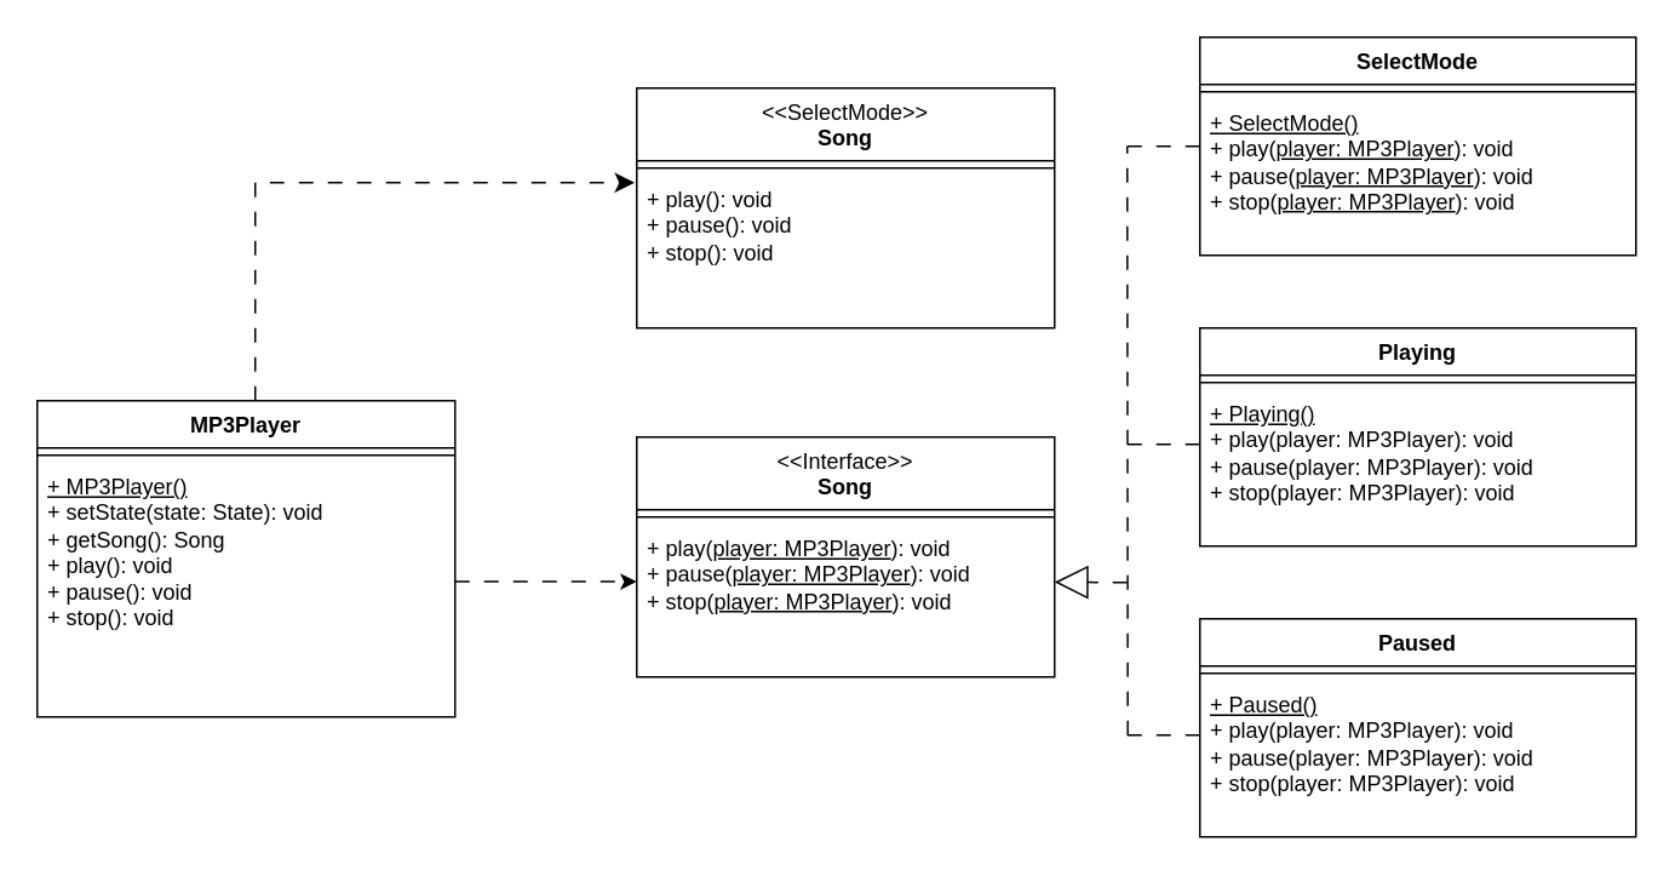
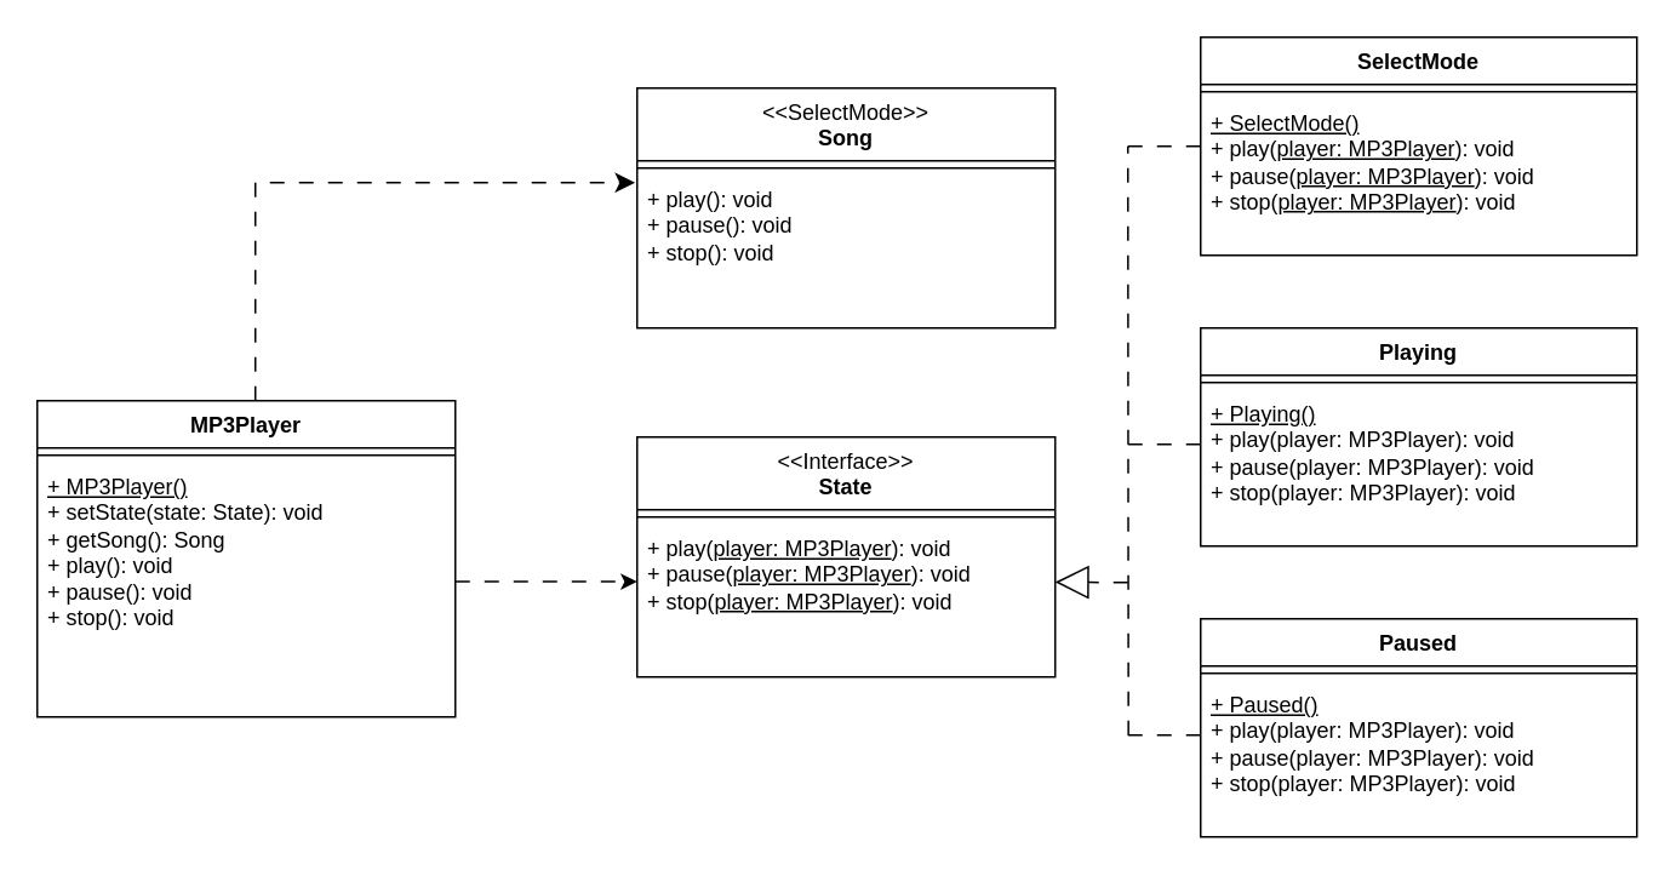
  <mxCell id="0" />
  <mxCell id="1" parent="0" />
- <mxCell id="2" value="&lt;span style=&quot;font-weight: normal;&quot;&gt;&amp;lt;&amp;lt;Interface&amp;gt;&amp;gt;&lt;/span&gt;&lt;div&gt;Song&lt;/div&gt;" style="swimlane;fontStyle=1;align=center;verticalAlign=top;childLayout=stackLayout;horizontal=1;startSize=40;horizontalStack=0;resizeParent=1;resizeParentMax=0;resizeLast=0;collapsible=1;marginBottom=0;whiteSpace=wrap;html=1;" parent="1" vertex="1"><mxGeometry x="350" y="240" width="230" height="132" as="geometry" /></mxCell>
+ <mxCell id="2" value="&lt;span style=&quot;font-weight: normal;&quot;&gt;&amp;lt;&amp;lt;Interface&amp;gt;&amp;gt;&lt;/span&gt;&lt;div&gt;State&lt;/div&gt;" style="swimlane;fontStyle=1;align=center;verticalAlign=top;childLayout=stackLayout;horizontal=1;startSize=40;horizontalStack=0;resizeParent=1;resizeParentMax=0;resizeLast=0;collapsible=1;marginBottom=0;whiteSpace=wrap;html=1;" parent="1" vertex="1"><mxGeometry x="350" y="240" width="230" height="132" as="geometry" /></mxCell>
  <mxCell id="3" value="" style="line;strokeWidth=1;fillColor=none;align=left;verticalAlign=middle;spacingTop=-1;spacingLeft=3;spacingRight=3;rotatable=0;labelPosition=right;points=[];portConstraint=eastwest;strokeColor=inherit;" parent="2" vertex="1"><mxGeometry y="40" width="230" height="8" as="geometry" /></mxCell>
  <mxCell id="4" value="&lt;div&gt;+ play(&lt;u style=&quot;background-color: transparent; color: light-dark(rgb(0, 0, 0), rgb(255, 255, 255));&quot;&gt;player: MP3Player&lt;/u&gt;&lt;span style=&quot;background-color: transparent; color: light-dark(rgb(0, 0, 0), rgb(255, 255, 255));&quot;&gt;): void&lt;/span&gt;&lt;/div&gt;&lt;div&gt;+ pause(&lt;u style=&quot;background-color: transparent; color: light-dark(rgb(0, 0, 0), rgb(255, 255, 255));&quot;&gt;player: MP3Player&lt;/u&gt;&lt;span style=&quot;background-color: transparent; color: light-dark(rgb(0, 0, 0), rgb(255, 255, 255));&quot;&gt;): void&lt;/span&gt;&lt;/div&gt;&lt;div&gt;+ stop(&lt;u style=&quot;background-color: transparent; color: light-dark(rgb(0, 0, 0), rgb(255, 255, 255));&quot;&gt;player: MP3Player&lt;/u&gt;&lt;span style=&quot;background-color: transparent; color: light-dark(rgb(0, 0, 0), rgb(255, 255, 255));&quot;&gt;): void&lt;/span&gt;&lt;/div&gt;" style="text;strokeColor=none;fillColor=none;align=left;verticalAlign=top;spacingLeft=4;spacingRight=4;overflow=hidden;rotatable=0;points=[[0,0.5],[1,0.5]];portConstraint=eastwest;whiteSpace=wrap;html=1;" parent="2" vertex="1"><mxGeometry y="48" width="230" height="84" as="geometry" /></mxCell>
  <mxCell id="5" value="SelectMode" style="swimlane;fontStyle=1;align=center;verticalAlign=top;childLayout=stackLayout;horizontal=1;startSize=26;horizontalStack=0;resizeParent=1;resizeParentMax=0;resizeLast=0;collapsible=1;marginBottom=0;whiteSpace=wrap;html=1;" parent="1" vertex="1"><mxGeometry x="660" y="20" width="240" height="120" as="geometry" /></mxCell>
  <mxCell id="6" value="" style="line;strokeWidth=1;fillColor=none;align=left;verticalAlign=middle;spacingTop=-1;spacingLeft=3;spacingRight=3;rotatable=0;labelPosition=right;points=[];portConstraint=eastwest;strokeColor=inherit;" parent="5" vertex="1"><mxGeometry y="26" width="240" height="8" as="geometry" /></mxCell>
  <mxCell id="7" value="&lt;u&gt;+ SelectMode()&lt;/u&gt;&lt;div&gt;&lt;div&gt;+ play(&lt;u style=&quot;background-color: transparent; color: light-dark(rgb(0, 0, 0), rgb(255, 255, 255));&quot;&gt;player: MP3Player&lt;/u&gt;&lt;span style=&quot;background-color: transparent; color: light-dark(rgb(0, 0, 0), rgb(255, 255, 255));&quot;&gt;): void&lt;/span&gt;&lt;/div&gt;&lt;div&gt;+ pause(&lt;u style=&quot;background-color: transparent; color: light-dark(rgb(0, 0, 0), rgb(255, 255, 255));&quot;&gt;player: MP3Player&lt;/u&gt;&lt;span style=&quot;background-color: transparent; color: light-dark(rgb(0, 0, 0), rgb(255, 255, 255));&quot;&gt;): void&lt;/span&gt;&lt;/div&gt;&lt;div&gt;+ stop(&lt;u style=&quot;background-color: transparent; color: light-dark(rgb(0, 0, 0), rgb(255, 255, 255));&quot;&gt;player: MP3Player&lt;/u&gt;&lt;span style=&quot;background-color: transparent; color: light-dark(rgb(0, 0, 0), rgb(255, 255, 255));&quot;&gt;): void&lt;/span&gt;&lt;/div&gt;&lt;/div&gt;" style="text;strokeColor=none;fillColor=none;align=left;verticalAlign=top;spacingLeft=4;spacingRight=4;overflow=hidden;rotatable=0;points=[[0,0.5],[1,0.5]];portConstraint=eastwest;whiteSpace=wrap;html=1;" parent="5" vertex="1"><mxGeometry y="34" width="240" height="86" as="geometry" /></mxCell>
  <mxCell id="8" value="Playing" style="swimlane;fontStyle=1;align=center;verticalAlign=top;childLayout=stackLayout;horizontal=1;startSize=26;horizontalStack=0;resizeParent=1;resizeParentMax=0;resizeLast=0;collapsible=1;marginBottom=0;whiteSpace=wrap;html=1;" parent="1" vertex="1"><mxGeometry x="660" y="180" width="240" height="120" as="geometry" /></mxCell>
  <mxCell id="9" value="" style="line;strokeWidth=1;fillColor=none;align=left;verticalAlign=middle;spacingTop=-1;spacingLeft=3;spacingRight=3;rotatable=0;labelPosition=right;points=[];portConstraint=eastwest;strokeColor=inherit;" parent="8" vertex="1"><mxGeometry y="26" width="240" height="8" as="geometry" /></mxCell>
  <mxCell id="10" value="&lt;u&gt;+ Playing()&lt;/u&gt;&lt;div&gt;&lt;div&gt;+ play(&lt;span style=&quot;background-color: transparent; color: light-dark(rgb(0, 0, 0), rgb(255, 255, 255));&quot;&gt;player: MP3Player&lt;/span&gt;&lt;span style=&quot;background-color: transparent; color: light-dark(rgb(0, 0, 0), rgb(255, 255, 255));&quot;&gt;): void&lt;/span&gt;&lt;/div&gt;&lt;div&gt;+ pause(&lt;span style=&quot;background-color: transparent; color: light-dark(rgb(0, 0, 0), rgb(255, 255, 255));&quot;&gt;player: MP3Player&lt;/span&gt;&lt;span style=&quot;background-color: transparent; color: light-dark(rgb(0, 0, 0), rgb(255, 255, 255));&quot;&gt;): void&lt;/span&gt;&lt;/div&gt;&lt;div&gt;+ stop(&lt;span style=&quot;background-color: transparent; color: light-dark(rgb(0, 0, 0), rgb(255, 255, 255));&quot;&gt;player: MP3Player&lt;/span&gt;&lt;span style=&quot;background-color: transparent; color: light-dark(rgb(0, 0, 0), rgb(255, 255, 255));&quot;&gt;): void&lt;/span&gt;&lt;/div&gt;&lt;/div&gt;" style="text;strokeColor=none;fillColor=none;align=left;verticalAlign=top;spacingLeft=4;spacingRight=4;overflow=hidden;rotatable=0;points=[[0,0.5],[1,0.5]];portConstraint=eastwest;whiteSpace=wrap;html=1;" parent="8" vertex="1"><mxGeometry y="34" width="240" height="86" as="geometry" /></mxCell>
  <mxCell id="11" value="Paused" style="swimlane;fontStyle=1;align=center;verticalAlign=top;childLayout=stackLayout;horizontal=1;startSize=26;horizontalStack=0;resizeParent=1;resizeParentMax=0;resizeLast=0;collapsible=1;marginBottom=0;whiteSpace=wrap;html=1;" parent="1" vertex="1"><mxGeometry x="660" y="340" width="240" height="120" as="geometry" /></mxCell>
  <mxCell id="12" value="" style="line;strokeWidth=1;fillColor=none;align=left;verticalAlign=middle;spacingTop=-1;spacingLeft=3;spacingRight=3;rotatable=0;labelPosition=right;points=[];portConstraint=eastwest;strokeColor=inherit;" parent="11" vertex="1"><mxGeometry y="26" width="240" height="8" as="geometry" /></mxCell>
  <mxCell id="13" value="&lt;u&gt;+ Paused()&lt;/u&gt;&lt;div&gt;&lt;div&gt;+ play(&lt;span style=&quot;background-color: transparent; color: light-dark(rgb(0, 0, 0), rgb(255, 255, 255));&quot;&gt;player: MP3Player&lt;/span&gt;&lt;span style=&quot;background-color: transparent; color: light-dark(rgb(0, 0, 0), rgb(255, 255, 255));&quot;&gt;): void&lt;/span&gt;&lt;/div&gt;&lt;div&gt;+ pause(&lt;span style=&quot;background-color: transparent; color: light-dark(rgb(0, 0, 0), rgb(255, 255, 255));&quot;&gt;player: MP3Player&lt;/span&gt;&lt;span style=&quot;background-color: transparent; color: light-dark(rgb(0, 0, 0), rgb(255, 255, 255));&quot;&gt;): void&lt;/span&gt;&lt;/div&gt;&lt;div&gt;+ stop(&lt;span style=&quot;background-color: transparent; color: light-dark(rgb(0, 0, 0), rgb(255, 255, 255));&quot;&gt;player: MP3Player&lt;/span&gt;&lt;span style=&quot;background-color: transparent; color: light-dark(rgb(0, 0, 0), rgb(255, 255, 255));&quot;&gt;): void&lt;/span&gt;&lt;/div&gt;&lt;/div&gt;" style="text;strokeColor=none;fillColor=none;align=left;verticalAlign=top;spacingLeft=4;spacingRight=4;overflow=hidden;rotatable=0;points=[[0,0.5],[1,0.5]];portConstraint=eastwest;whiteSpace=wrap;html=1;" parent="11" vertex="1"><mxGeometry y="34" width="240" height="86" as="geometry" /></mxCell>
  <mxCell id="14" value="MP3Player" style="swimlane;fontStyle=1;align=center;verticalAlign=top;childLayout=stackLayout;horizontal=1;startSize=26;horizontalStack=0;resizeParent=1;resizeParentMax=0;resizeLast=0;collapsible=1;marginBottom=0;whiteSpace=wrap;html=1;" parent="1" vertex="1"><mxGeometry x="20" y="220" width="230" height="174" as="geometry" /></mxCell>
  <mxCell id="15" value="" style="line;strokeWidth=1;fillColor=none;align=left;verticalAlign=middle;spacingTop=-1;spacingLeft=3;spacingRight=3;rotatable=0;labelPosition=right;points=[];portConstraint=eastwest;strokeColor=inherit;" parent="14" vertex="1"><mxGeometry y="26" width="230" height="8" as="geometry" /></mxCell>
  <mxCell id="16" value="&lt;u&gt;+ MP3Player()&lt;/u&gt;&lt;div&gt;+ setState(state: State): void&lt;/div&gt;&lt;div&gt;+ getSong(): Song&lt;/div&gt;&lt;div&gt;+ play(): void&lt;/div&gt;&lt;div&gt;+ pause(): void&lt;/div&gt;&lt;div&gt;+ stop(): void&lt;br&gt;&lt;/div&gt;" style="text;strokeColor=none;fillColor=none;align=left;verticalAlign=top;spacingLeft=4;spacingRight=4;overflow=hidden;rotatable=0;points=[[0,0.5],[1,0.5]];portConstraint=eastwest;whiteSpace=wrap;html=1;" parent="14" vertex="1"><mxGeometry y="34" width="230" height="140" as="geometry" /></mxCell>
  <mxCell id="17" value="" style="edgeStyle=orthogonalEdgeStyle;rounded=0;orthogonalLoop=1;jettySize=auto;html=1;dashed=1;dashPattern=8 8;" parent="1" edge="1"><mxGeometry relative="1" as="geometry"><mxPoint x="250" y="319.58" as="sourcePoint" /><mxPoint x="350" y="319.58" as="targetPoint" /></mxGeometry></mxCell>
  <mxCell id="18" value="" style="endArrow=block;endSize=16;endFill=0;html=1;rounded=0;entryX=0.522;entryY=0.125;entryDx=0;entryDy=0;entryPerimeter=0;dashed=1;dashPattern=8 8;" parent="1" edge="1"><mxGeometry width="160" relative="1" as="geometry"><mxPoint x="620" y="320" as="sourcePoint" /><mxPoint x="580" y="319.8" as="targetPoint" /></mxGeometry></mxCell>
  <mxCell id="19" value="" style="line;strokeWidth=1;fillColor=none;align=left;verticalAlign=middle;spacingTop=-1;spacingLeft=3;spacingRight=3;rotatable=0;labelPosition=right;points=[];portConstraint=eastwest;strokeColor=inherit;dashed=1;dashPattern=8 8;" parent="1" vertex="1"><mxGeometry x="620" y="240" width="40" height="8" as="geometry" /></mxCell>
  <mxCell id="20" value="" style="line;strokeWidth=1;fillColor=none;align=left;verticalAlign=middle;spacingTop=-1;spacingLeft=3;spacingRight=3;rotatable=0;labelPosition=right;points=[];portConstraint=eastwest;strokeColor=inherit;dashed=1;dashPattern=8 8;" parent="1" vertex="1"><mxGeometry x="620" y="400" width="40" height="8" as="geometry" /></mxCell>
  <mxCell id="21" value="" style="line;strokeWidth=1;fillColor=none;align=left;verticalAlign=middle;spacingTop=-1;spacingLeft=3;spacingRight=3;rotatable=0;labelPosition=right;points=[];portConstraint=eastwest;strokeColor=inherit;dashed=1;dashPattern=8 8;" parent="1" vertex="1"><mxGeometry x="620" y="76" width="40" height="8" as="geometry" /></mxCell>
  <mxCell id="22" value="" style="endArrow=none;html=1;rounded=0;dashed=1;dashPattern=8 8;" parent="1" edge="1"><mxGeometry width="50" height="50" relative="1" as="geometry"><mxPoint x="620.28" y="404" as="sourcePoint" /><mxPoint x="620" y="80" as="targetPoint" /></mxGeometry></mxCell>
  <mxCell id="23" value="&lt;span style=&quot;font-weight: normal;&quot;&gt;&amp;lt;&amp;lt;SelectMode&amp;gt;&amp;gt;&lt;/span&gt;&lt;div&gt;Song&lt;/div&gt;" style="swimlane;fontStyle=1;align=center;verticalAlign=top;childLayout=stackLayout;horizontal=1;startSize=40;horizontalStack=0;resizeParent=1;resizeParentMax=0;resizeLast=0;collapsible=1;marginBottom=0;whiteSpace=wrap;html=1;" vertex="1" parent="1"><mxGeometry x="350" y="48" width="230" height="132" as="geometry" /></mxCell>
  <mxCell id="24" value="" style="line;strokeWidth=1;fillColor=none;align=left;verticalAlign=middle;spacingTop=-1;spacingLeft=3;spacingRight=3;rotatable=0;labelPosition=right;points=[];portConstraint=eastwest;strokeColor=inherit;" vertex="1" parent="23"><mxGeometry y="40" width="230" height="8" as="geometry" /></mxCell>
  <mxCell id="25" value="&lt;div&gt;+ play(&lt;span style=&quot;background-color: transparent; color: light-dark(rgb(0, 0, 0), rgb(255, 255, 255));&quot;&gt;): void&lt;/span&gt;&lt;/div&gt;&lt;div&gt;+ pause(&lt;span style=&quot;background-color: transparent; color: light-dark(rgb(0, 0, 0), rgb(255, 255, 255));&quot;&gt;): void&lt;/span&gt;&lt;/div&gt;&lt;div&gt;+ stop(&lt;span style=&quot;background-color: transparent; color: light-dark(rgb(0, 0, 0), rgb(255, 255, 255));&quot;&gt;): void&lt;/span&gt;&lt;/div&gt;" style="text;strokeColor=none;fillColor=none;align=left;verticalAlign=top;spacingLeft=4;spacingRight=4;overflow=hidden;rotatable=0;points=[[0,0.5],[1,0.5]];portConstraint=eastwest;whiteSpace=wrap;html=1;" vertex="1" parent="23"><mxGeometry y="48" width="230" height="84" as="geometry" /></mxCell>
  <mxCell id="26" style="edgeStyle=orthogonalEdgeStyle;rounded=0;orthogonalLoop=1;jettySize=auto;html=1;entryX=-0.005;entryY=0.048;entryDx=0;entryDy=0;entryPerimeter=0;fontSize=12;startSize=8;endSize=8;dashed=1;dashPattern=8 8;" edge="1" parent="1" target="25"><mxGeometry relative="1" as="geometry"><mxPoint x="140" y="220" as="sourcePoint" /><mxPoint x="337.24" y="105.072" as="targetPoint" /><Array as="points"><mxPoint x="140" y="100" /></Array></mxGeometry></mxCell>
